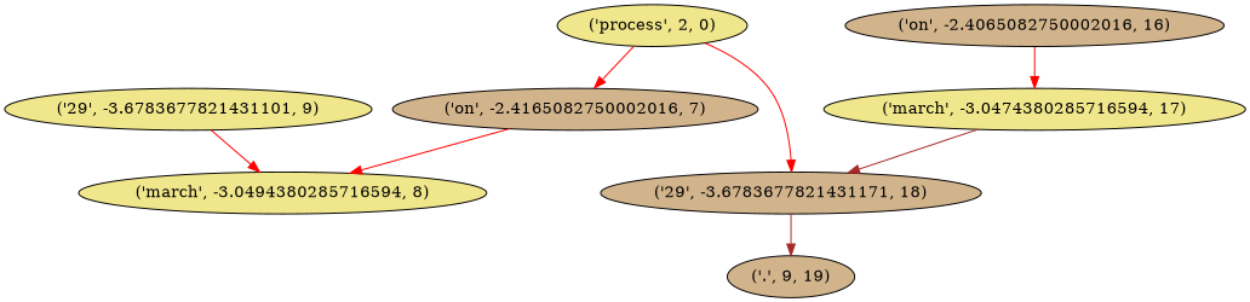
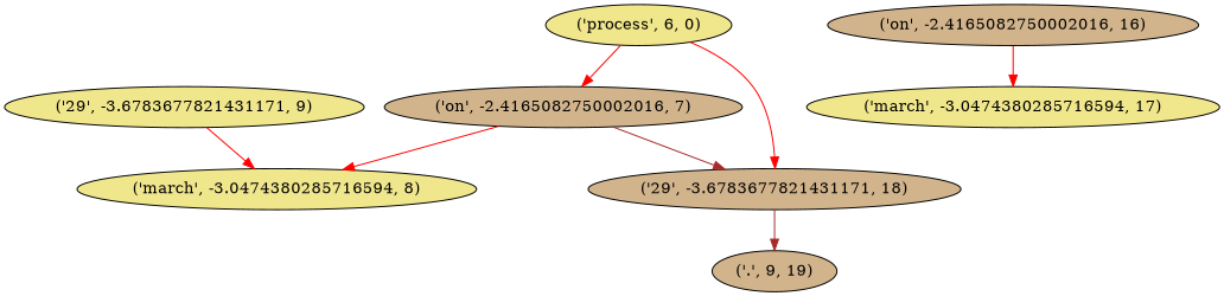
  strict digraph {
    node [fillcolor=khaki style=filled]
    edge [color=red]
-   "('29', -3.6783677821431171, 9)" [label="('29', -3.6783677821431101, 9)"]
-   "('march', -3.0474380285716594, 8)" [label="('march', -3.0494380285716594, 8)"]
+   "('29', -3.6783677821431171, 9)"
+   "('march', -3.0474380285716594, 8)"
    "('29', -3.6783677821431171, 18)" [fillcolor=tan]
    "('march', -3.0474380285716594, 17)"
    n5 [fillcolor=tan label="('.', 9, 19)"]
    "('on', -2.4165082750002016, 7)" [fillcolor=tan]
-   "('on', -2.4165082750002016, 16)" [fillcolor=tan label="('on', -2.4065082750002016, 16)"]
-   "('process', 2, 0)"
+   "('on', -2.4165082750002016, 16)" [fillcolor=tan]
+   "('process', 2, 0)" [label="('process', 6, 0)"]
    "('29', -3.6783677821431171, 9)" -> "('march', -3.0474380285716594, 8)"
    "('29', -3.6783677821431171, 18)" -> n5 [color=brown]
-   "('march', -3.0474380285716594, 17)" -> "('29', -3.6783677821431171, 18)" [color=brown]
+   "('on', -2.4165082750002016, 7)" -> "('29', -3.6783677821431171, 18)" [color=brown]
    "('on', -2.4165082750002016, 7)" -> "('march', -3.0474380285716594, 8)"
    "('on', -2.4165082750002016, 16)" -> "('march', -3.0474380285716594, 17)"
    "('process', 2, 0)" -> "('29', -3.6783677821431171, 18)"
    "('process', 2, 0)" -> "('on', -2.4165082750002016, 7)"
  }
